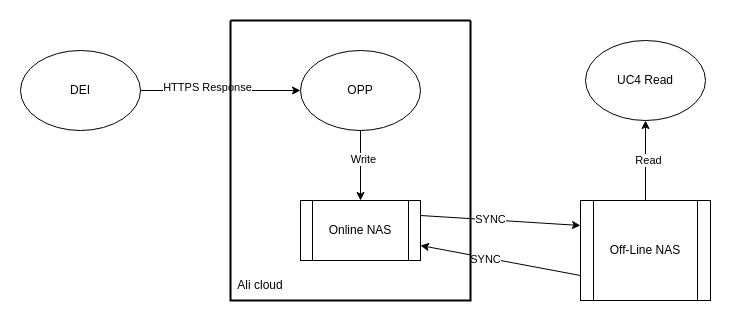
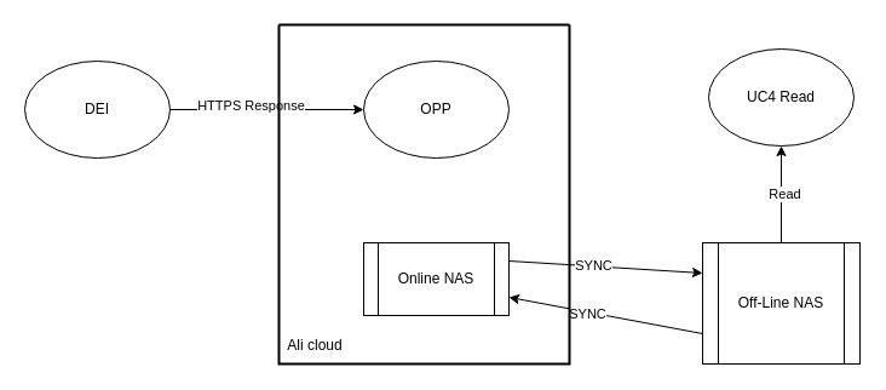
  <mxCell id="0" />
  <mxCell id="1" parent="0" />
  <mxCell id="2" value="DEI" style="ellipse;whiteSpace=wrap;html=1;" parent="1" vertex="1"><mxGeometry x="20" y="50" width="120" height="80" as="geometry" /></mxCell>
  <mxCell id="3" value="Online NAS" style="shape=process;whiteSpace=wrap;html=1;backgroundOutline=1;" parent="1" vertex="1"><mxGeometry x="300" y="200" width="120" height="60" as="geometry" /></mxCell>
  <mxCell id="4" value="Off-Line NAS" style="shape=process;whiteSpace=wrap;html=1;backgroundOutline=1;" parent="1" vertex="1"><mxGeometry x="580" y="200" width="130" height="100" as="geometry" /></mxCell>
  <mxCell id="5" value="OPP" style="ellipse;whiteSpace=wrap;html=1;" parent="1" vertex="1"><mxGeometry x="300" y="50" width="120" height="80" as="geometry" /></mxCell>
  <mxCell id="6" value="" style="endArrow=classic;html=1;rounded=0;exitX=1;exitY=0.25;exitDx=0;exitDy=0;entryX=0;entryY=0.25;entryDx=0;entryDy=0;" parent="1" source="3" target="4" edge="1"><mxGeometry width="50" height="50" relative="1" as="geometry"><mxPoint x="510" y="180" as="sourcePoint" /><mxPoint x="560" y="130" as="targetPoint" /></mxGeometry></mxCell>
  <mxCell id="7" value="SYNC" style="edgeLabel;html=1;align=center;verticalAlign=middle;resizable=0;points=[];" vertex="1" connectable="0" parent="6"><mxGeometry x="-0.125" y="1" relative="1" as="geometry"><mxPoint as="offset" /></mxGeometry></mxCell>
  <mxCell id="8" value="" style="endArrow=classic;html=1;rounded=0;exitX=0;exitY=0.75;exitDx=0;exitDy=0;entryX=1;entryY=0.75;entryDx=0;entryDy=0;" parent="1" source="4" target="3" edge="1"><mxGeometry width="50" height="50" relative="1" as="geometry"><mxPoint x="510" y="180" as="sourcePoint" /><mxPoint x="560" y="130" as="targetPoint" /></mxGeometry></mxCell>
  <mxCell id="9" value="SYNC" style="edgeLabel;html=1;align=center;verticalAlign=middle;resizable=0;points=[];" vertex="1" connectable="0" parent="8"><mxGeometry x="0.188" y="1" relative="1" as="geometry"><mxPoint as="offset" /></mxGeometry></mxCell>
- <mxCell id="10" value="" style="endArrow=classic;html=1;rounded=0;exitX=0.5;exitY=1;exitDx=0;exitDy=0;entryX=0.5;entryY=0;entryDx=0;entryDy=0;" parent="1" source="5" target="3" edge="1"><mxGeometry width="50" height="50" relative="1" as="geometry"><mxPoint x="510" y="180" as="sourcePoint" /><mxPoint x="560" y="130" as="targetPoint" /></mxGeometry></mxCell>
- <mxCell id="11" value="Write" style="edgeLabel;html=1;align=center;verticalAlign=middle;resizable=0;points=[];" vertex="1" connectable="0" parent="10"><mxGeometry x="-0.2" y="2" relative="1" as="geometry"><mxPoint as="offset" /></mxGeometry></mxCell>
  <mxCell id="12" value="" style="endArrow=classic;html=1;rounded=0;exitX=1;exitY=0.5;exitDx=0;exitDy=0;entryX=0;entryY=0.5;entryDx=0;entryDy=0;" parent="1" source="2" target="5" edge="1"><mxGeometry width="50" height="50" relative="1" as="geometry"><mxPoint x="510" y="180" as="sourcePoint" /><mxPoint x="560" y="130" as="targetPoint" /></mxGeometry></mxCell>
  <mxCell id="13" value="HTTPS Response" style="edgeLabel;html=1;align=center;verticalAlign=middle;resizable=0;points=[];" parent="12" vertex="1" connectable="0"><mxGeometry x="-0.175" y="4" relative="1" as="geometry"><mxPoint as="offset" /></mxGeometry></mxCell>
  <mxCell id="14" value="" style="swimlane;startSize=0;strokeWidth=2;" vertex="1" parent="1"><mxGeometry x="230" y="20" width="240" height="280" as="geometry" /></mxCell>
  <mxCell id="15" value="Ali cloud" style="whiteSpace=wrap;html=1;strokeWidth=2;opacity=0;" vertex="1" parent="14"><mxGeometry y="250" width="60" height="30" as="geometry" /></mxCell>
  <mxCell id="16" value="UC4 Read" style="ellipse;whiteSpace=wrap;html=1;" vertex="1" parent="1"><mxGeometry x="585" y="40" width="120" height="80" as="geometry" /></mxCell>
  <mxCell id="17" value="" style="endArrow=classic;html=1;rounded=0;exitX=0.5;exitY=0;exitDx=0;exitDy=0;entryX=0.5;entryY=1;entryDx=0;entryDy=0;" edge="1" parent="1" source="4" target="16"><mxGeometry width="50" height="50" relative="1" as="geometry"><mxPoint x="390" y="180" as="sourcePoint" /><mxPoint x="645" y="130" as="targetPoint" /></mxGeometry></mxCell>
  <mxCell id="18" value="Read" style="edgeLabel;html=1;align=center;verticalAlign=middle;resizable=0;points=[];" vertex="1" connectable="0" parent="17"><mxGeometry x="0.025" y="-2" relative="1" as="geometry"><mxPoint as="offset" /></mxGeometry></mxCell>
